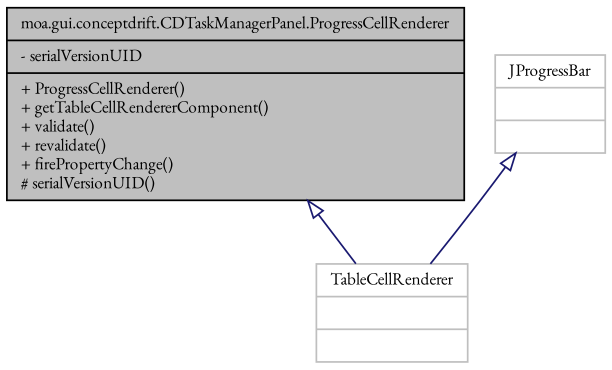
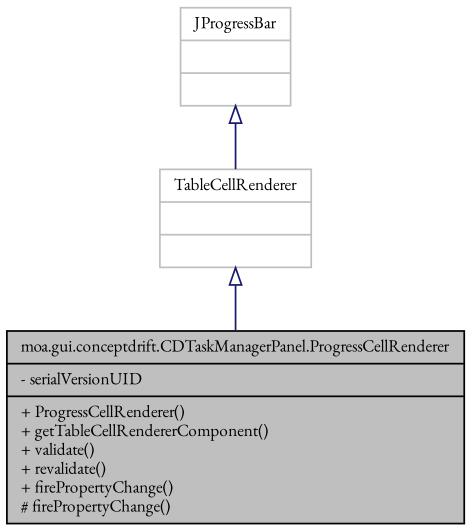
  digraph {
    fontname="EB Garamond"
    node [color=grey75 fillcolor=white fontname="EB Garamond" fontsize=10 shape=record style=filled]
    edge [arrowtail=empty color=midnightblue dir=back fontname="EB Garamond" fontsize=10 labelfontname=Helvetica labelfontsize=10 style=solid]
-   n1 [color=black fillcolor=grey75 fontcolor=black height=0.2 label="{moa.gui.conceptdrift.CDTaskManagerPanel.ProgressCellRenderer\n|- serialVersionUID\l|+ ProgressCellRenderer()\l+ getTableCellRendererComponent()\l+ validate()\l+ revalidate()\l+ firePropertyChange()\l# serialVersionUID()\l}" width=0.4]
+   n1 [color=black fillcolor=grey75 fontcolor=black height=0.2 label="{moa.gui.conceptdrift.CDTaskManagerPanel.ProgressCellRenderer\n|- serialVersionUID\l|+ ProgressCellRenderer()\l+ getTableCellRendererComponent()\l+ validate()\l+ revalidate()\l+ firePropertyChange()\l# firePropertyChange()\l}" width=0.4]
    n2 [height=0.2 label="{JProgressBar\n||}" width=0.4]
    n3 [height=0.2 label="{TableCellRenderer\n||}" width=0.4]
    n2 -> n3
-   n1 -> n3
+   n3 -> n1
  }
